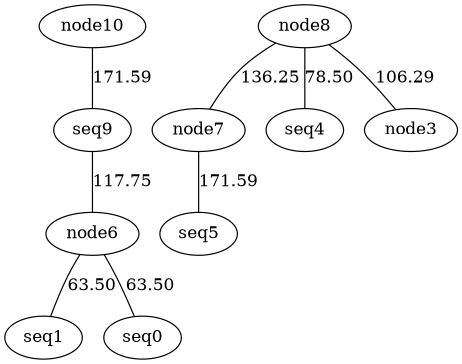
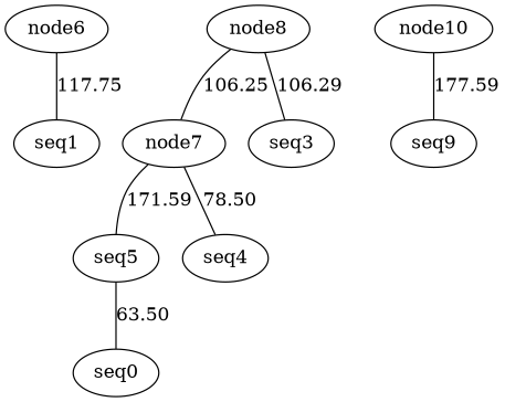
  graph {
    edge [weight=63.50]
    node6
    seq1
    seq0
    node7
    seq5
    seq4
    node8
-   seq3 [label=node3]
+   seq3
    n9 [label=seq9]
    node10
-   node6 -- seq1 [label=63.50]
-   node6 -- seq0 [label=63.50]
+   node6 -- seq1 [label=117.75]
+   seq5 -- seq0 [label=63.50]
    node7 -- seq5 [label=171.59 weight=78.50]
-   node8 -- seq4 [label=78.50 weight=78.50]
-   node8 -- node7 [label=136.25 weight=106.25]
+   node7 -- seq4 [label=78.50 weight=78.50]
+   node8 -- node7 [label=106.25 weight=106.25]
    node8 -- seq3 [label=106.29 weight=106.25]
-   n9 -- node6 [label=117.75 weight=117.75]
-   node10 -- n9 [label=171.59 weight=171.59]
+   node10 -- n9 [label=177.59 weight=171.59]
  }
